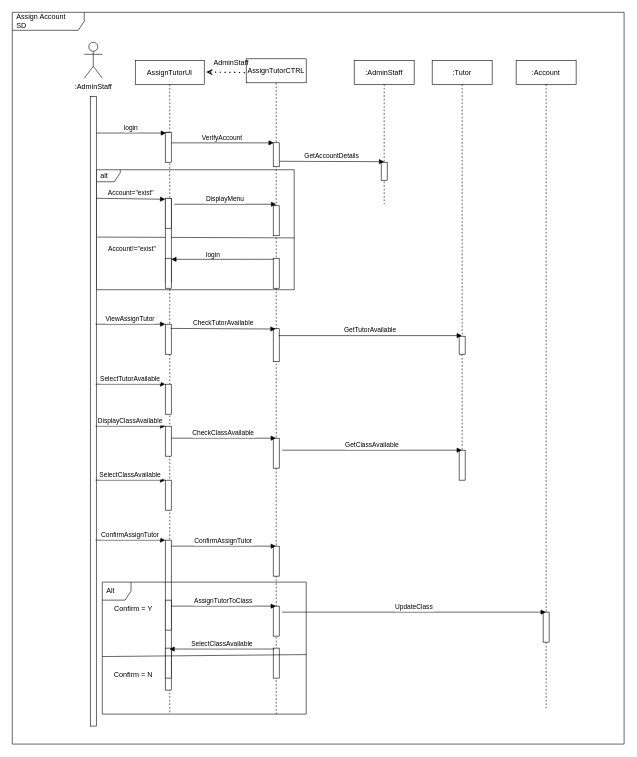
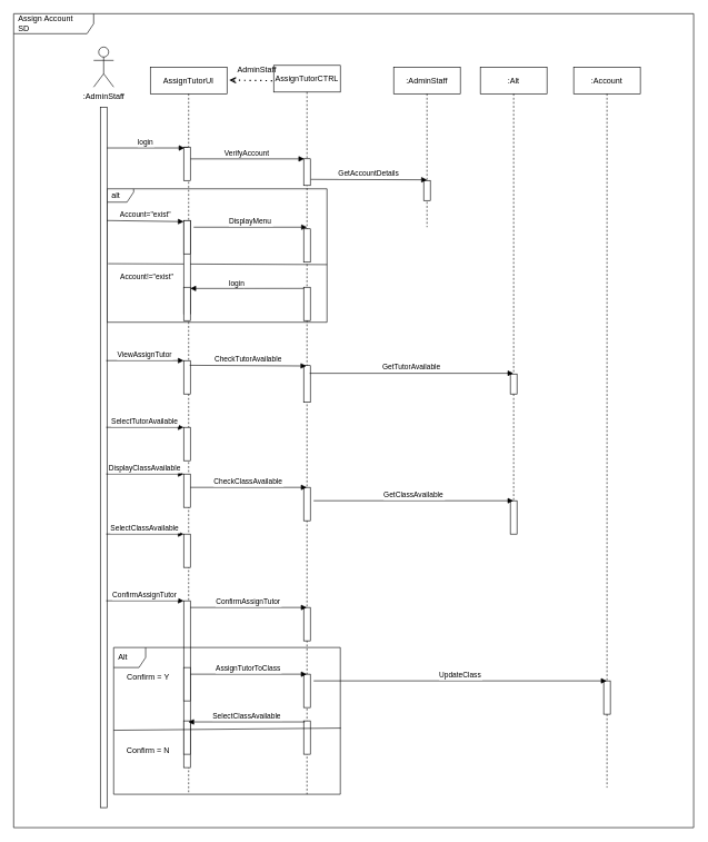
  <mxCell id="0" />
  <mxCell id="1" parent="0" />
  <mxCell id="2" value="AssignTutorCTRL" style="shape=umlLifeline;perimeter=lifelinePerimeter;container=1;collapsible=0;recursiveResize=0;rounded=0;shadow=0;strokeWidth=1;" vertex="1" parent="1"><mxGeometry x="410" y="97.5" width="100" height="1092.5" as="geometry" /></mxCell>
  <mxCell id="3" value="" style="points=[];perimeter=orthogonalPerimeter;rounded=0;shadow=0;strokeWidth=1;" vertex="1" parent="2"><mxGeometry x="45" y="140" width="10" height="40" as="geometry" /></mxCell>
  <mxCell id="4" value="" style="points=[];perimeter=orthogonalPerimeter;rounded=0;shadow=0;strokeWidth=1;" vertex="1" parent="2"><mxGeometry x="45" y="245" width="10" height="50" as="geometry" /></mxCell>
  <mxCell id="5" value="alt" style="shape=umlFrame;whiteSpace=wrap;html=1;width=40;height=20;boundedLbl=1;verticalAlign=middle;align=left;spacingLeft=5;strokeColor=default;gradientColor=none;" vertex="1" parent="2"><mxGeometry x="-250" y="185" width="330" height="200" as="geometry" /></mxCell>
  <mxCell id="6" value="" style="endArrow=none;html=1;rounded=0;entryX=1;entryY=0.568;entryDx=0;entryDy=0;entryPerimeter=0;exitX=0.005;exitY=0.561;exitDx=0;exitDy=0;exitPerimeter=0;" edge="1" parent="2" source="5" target="5"><mxGeometry width="50" height="50" relative="1" as="geometry"><mxPoint x="185" y="205" as="sourcePoint" /><mxPoint x="235" y="155" as="targetPoint" /></mxGeometry></mxCell>
  <mxCell id="7" value="" style="points=[];perimeter=orthogonalPerimeter;rounded=0;shadow=0;strokeWidth=1;" vertex="1" parent="2"><mxGeometry x="45" y="450" width="10" height="55" as="geometry" /></mxCell>
  <mxCell id="8" value="&lt;span style=&quot;font-size: 11px; background-color: rgb(255, 255, 255);&quot;&gt;Account!=&quot;exist&quot;&lt;/span&gt;" style="text;html=1;strokeColor=none;fillColor=none;align=center;verticalAlign=middle;whiteSpace=wrap;rounded=0;" vertex="1" parent="2"><mxGeometry x="-220" y="302.5" width="60" height="30" as="geometry" /></mxCell>
  <mxCell id="9" value="" style="points=[];perimeter=orthogonalPerimeter;rounded=0;shadow=0;strokeWidth=1;" vertex="1" parent="2"><mxGeometry x="45" y="332.5" width="10" height="50" as="geometry" /></mxCell>
  <mxCell id="10" value="" style="points=[];perimeter=orthogonalPerimeter;rounded=0;shadow=0;strokeWidth=1;" vertex="1" parent="2"><mxGeometry x="45" y="632.5" width="10" height="50" as="geometry" /></mxCell>
  <mxCell id="11" value="" style="points=[];perimeter=orthogonalPerimeter;rounded=0;shadow=0;strokeWidth=1;" vertex="1" parent="2"><mxGeometry x="45" y="812.5" width="10" height="50" as="geometry" /></mxCell>
  <mxCell id="12" value="" style="points=[];perimeter=orthogonalPerimeter;rounded=0;shadow=0;strokeWidth=1;" vertex="1" parent="2"><mxGeometry x="45" y="912.5" width="10" height="50" as="geometry" /></mxCell>
  <mxCell id="13" value="" style="points=[];perimeter=orthogonalPerimeter;rounded=0;shadow=0;strokeWidth=1;" vertex="1" parent="2"><mxGeometry x="45" y="982.5" width="10" height="50" as="geometry" /></mxCell>
  <mxCell id="14" value=":AdminStaff" style="shape=umlActor;verticalLabelPosition=bottom;verticalAlign=top;html=1;strokeColor=default;gradientColor=none;" vertex="1" parent="1"><mxGeometry x="140" y="70" width="30" height="60" as="geometry" /></mxCell>
  <mxCell id="15" value="" style="points=[];perimeter=orthogonalPerimeter;rounded=0;shadow=0;strokeWidth=1;" vertex="1" parent="1"><mxGeometry x="150" y="160" width="10" height="1050" as="geometry" /></mxCell>
  <mxCell id="16" value="login" style="verticalAlign=bottom;endArrow=block;shadow=0;strokeWidth=1;entryX=0.124;entryY=0.025;entryDx=0;entryDy=0;entryPerimeter=0;" edge="1" parent="1" source="15" target="35"><mxGeometry relative="1" as="geometry"><mxPoint x="150" y="170" as="sourcePoint" /><mxPoint x="250" y="200" as="targetPoint" /></mxGeometry></mxCell>
  <mxCell id="17" value="AssignTutorUI" style="shape=umlLifeline;perimeter=lifelinePerimeter;container=1;collapsible=0;recursiveResize=0;rounded=0;shadow=0;strokeWidth=1;" vertex="1" parent="1"><mxGeometry x="225" y="100" width="115" height="1090" as="geometry" /></mxCell>
  <mxCell id="18" value="Account=&quot;exist&quot;" style="verticalAlign=bottom;endArrow=block;shadow=0;strokeWidth=1;entryX=0;entryY=0.012;entryDx=0;entryDy=0;entryPerimeter=0;" edge="1" parent="17" target="19"><mxGeometry relative="1" as="geometry"><mxPoint x="-65" y="230" as="sourcePoint" /><mxPoint x="46.24" y="229.17" as="targetPoint" /></mxGeometry></mxCell>
  <mxCell id="19" value="" style="points=[];perimeter=orthogonalPerimeter;rounded=0;shadow=0;strokeWidth=1;" vertex="1" parent="17"><mxGeometry x="50" y="230" width="10" height="140" as="geometry" /></mxCell>
  <mxCell id="20" value="" style="points=[];perimeter=orthogonalPerimeter;rounded=0;shadow=0;strokeWidth=1;" vertex="1" parent="17"><mxGeometry x="50" y="330" width="10" height="50" as="geometry" /></mxCell>
  <mxCell id="21" value="&lt;span style=&quot;font-size: 11px; background-color: rgb(255, 255, 255);&quot;&gt;login&lt;/span&gt;" style="text;html=1;strokeColor=none;fillColor=none;align=center;verticalAlign=middle;whiteSpace=wrap;rounded=0;" vertex="1" parent="17"><mxGeometry x="100" y="310" width="60" height="30" as="geometry" /></mxCell>
  <mxCell id="22" value="" style="points=[];perimeter=orthogonalPerimeter;rounded=0;shadow=0;strokeWidth=1;" vertex="1" parent="17"><mxGeometry x="50" y="230" width="10" height="50" as="geometry" /></mxCell>
  <mxCell id="23" value="" style="points=[];perimeter=orthogonalPerimeter;rounded=0;shadow=0;strokeWidth=1;" vertex="1" parent="17"><mxGeometry x="50" y="440" width="10" height="50" as="geometry" /></mxCell>
  <mxCell id="24" value="" style="points=[];perimeter=orthogonalPerimeter;rounded=0;shadow=0;strokeWidth=1;" vertex="1" parent="17"><mxGeometry x="50" y="610" width="10" height="50" as="geometry" /></mxCell>
  <mxCell id="25" value="DisplayClassAvailable" style="verticalAlign=bottom;endArrow=block;shadow=0;strokeWidth=1;entryX=0.124;entryY=0.025;entryDx=0;entryDy=0;entryPerimeter=0;" edge="1" parent="17"><mxGeometry relative="1" as="geometry"><mxPoint x="-66.24" y="610" as="sourcePoint" /><mxPoint x="50" y="610" as="targetPoint" /></mxGeometry></mxCell>
  <mxCell id="26" value="SelectTutorAvailable" style="verticalAlign=bottom;endArrow=block;shadow=0;strokeWidth=1;entryX=0.124;entryY=0.025;entryDx=0;entryDy=0;entryPerimeter=0;" edge="1" parent="17"><mxGeometry relative="1" as="geometry"><mxPoint x="-66.24" y="540" as="sourcePoint" /><mxPoint x="50" y="540" as="targetPoint" /></mxGeometry></mxCell>
  <mxCell id="27" value="" style="points=[];perimeter=orthogonalPerimeter;rounded=0;shadow=0;strokeWidth=1;" vertex="1" parent="17"><mxGeometry x="50" y="540" width="10" height="50" as="geometry" /></mxCell>
  <mxCell id="28" value="SelectClassAvailable" style="verticalAlign=bottom;endArrow=block;shadow=0;strokeWidth=1;entryX=0.124;entryY=0.025;entryDx=0;entryDy=0;entryPerimeter=0;" edge="1" parent="17"><mxGeometry relative="1" as="geometry"><mxPoint x="-66.24" y="700" as="sourcePoint" /><mxPoint x="50" y="700" as="targetPoint" /></mxGeometry></mxCell>
  <mxCell id="29" value="ConfirmAssignTutor" style="verticalAlign=bottom;endArrow=block;shadow=0;strokeWidth=1;entryX=0.124;entryY=0.025;entryDx=0;entryDy=0;entryPerimeter=0;" edge="1" parent="17"><mxGeometry relative="1" as="geometry"><mxPoint x="-66.24" y="800" as="sourcePoint" /><mxPoint x="50" y="800" as="targetPoint" /></mxGeometry></mxCell>
  <mxCell id="30" value="" style="points=[];perimeter=orthogonalPerimeter;rounded=0;shadow=0;strokeWidth=1;" vertex="1" parent="17"><mxGeometry x="50" y="800" width="10" height="250" as="geometry" /></mxCell>
  <mxCell id="31" value="" style="points=[];perimeter=orthogonalPerimeter;rounded=0;shadow=0;strokeWidth=1;" vertex="1" parent="17"><mxGeometry x="50" y="980" width="10" height="50" as="geometry" /></mxCell>
  <mxCell id="32" value="" style="points=[];perimeter=orthogonalPerimeter;rounded=0;shadow=0;strokeWidth=1;" vertex="1" parent="17"><mxGeometry x="50" y="900" width="10" height="50" as="geometry" /></mxCell>
  <mxCell id="33" value="Confirm = N" style="text;html=1;strokeColor=none;fillColor=none;align=center;verticalAlign=middle;whiteSpace=wrap;rounded=0;" vertex="1" parent="17"><mxGeometry x="-42.62" y="1010" width="80" height="30" as="geometry" /></mxCell>
  <mxCell id="34" value="VerifyAccount" style="verticalAlign=bottom;endArrow=block;shadow=0;strokeWidth=1;entryX=0.09;entryY=0.004;entryDx=0;entryDy=0;entryPerimeter=0;startArrow=none;" edge="1" parent="1" source="35" target="3"><mxGeometry relative="1" as="geometry"><mxPoint x="366.3" y="220" as="sourcePoint" /><mxPoint x="490" y="220" as="targetPoint" /></mxGeometry></mxCell>
  <mxCell id="35" value="" style="points=[];perimeter=orthogonalPerimeter;rounded=0;shadow=0;strokeWidth=1;" vertex="1" parent="1"><mxGeometry x="275" y="220" width="10" height="50" as="geometry" /></mxCell>
  <mxCell id="36" value="" style="verticalAlign=bottom;endArrow=none;shadow=0;strokeWidth=1;entryX=0.09;entryY=0.004;entryDx=0;entryDy=0;entryPerimeter=0;" edge="1" parent="1" source="17" target="35"><mxGeometry relative="1" as="geometry"><mxPoint x="279.81" y="240.96" as="sourcePoint" /><mxPoint x="405.9" y="240.96" as="targetPoint" /></mxGeometry></mxCell>
  <mxCell id="37" value="Assign Account&lt;br&gt;SD" style="shape=umlFrame;whiteSpace=wrap;html=1;width=120;height=30;boundedLbl=1;verticalAlign=middle;align=left;spacingLeft=5;" vertex="1" parent="1"><mxGeometry x="20" y="20" width="1020" height="1220" as="geometry" /></mxCell>
  <mxCell id="38" value="" style="endArrow=open;dashed=1;html=1;dashPattern=1 3;strokeWidth=2;rounded=0;endFill=0;exitX=-0.022;exitY=0.021;exitDx=0;exitDy=0;exitPerimeter=0;entryX=1.029;entryY=0.018;entryDx=0;entryDy=0;entryPerimeter=0;" edge="1" parent="1" source="2" target="17"><mxGeometry width="50" height="50" relative="1" as="geometry"><mxPoint x="390" y="110" as="sourcePoint" /><mxPoint x="440" y="60" as="targetPoint" /></mxGeometry></mxCell>
  <mxCell id="39" value="AdminStaff" style="text;html=1;strokeColor=none;fillColor=none;align=center;verticalAlign=middle;whiteSpace=wrap;rounded=0;" vertex="1" parent="1"><mxGeometry x="330" y="100" width="110" height="10" as="geometry" /></mxCell>
  <mxCell id="40" value=":AdminStaff" style="shape=umlLifeline;perimeter=lifelinePerimeter;container=1;collapsible=0;recursiveResize=0;rounded=0;shadow=0;strokeWidth=1;" vertex="1" parent="1"><mxGeometry x="590" y="100" width="100" height="240" as="geometry" /></mxCell>
  <mxCell id="41" value="" style="points=[];perimeter=orthogonalPerimeter;rounded=0;shadow=0;strokeWidth=1;" vertex="1" parent="40"><mxGeometry x="45" y="170" width="10" height="30" as="geometry" /></mxCell>
  <mxCell id="42" value="GetAccountDetails" style="verticalAlign=bottom;endArrow=block;shadow=0;strokeWidth=1;startArrow=none;exitX=1.083;exitY=0.771;exitDx=0;exitDy=0;exitPerimeter=0;" edge="1" parent="40" source="3"><mxGeometry relative="1" as="geometry"><mxPoint x="-120" y="169" as="sourcePoint" /><mxPoint x="50" y="169" as="targetPoint" /></mxGeometry></mxCell>
  <mxCell id="43" value="DisplayMenu" style="verticalAlign=bottom;endArrow=block;shadow=0;strokeWidth=1;" edge="1" parent="1"><mxGeometry relative="1" as="geometry"><mxPoint x="290" y="340" as="sourcePoint" /><mxPoint x="460" y="340" as="targetPoint" /></mxGeometry></mxCell>
  <mxCell id="44" value="ViewAssignTutor" style="verticalAlign=bottom;endArrow=block;shadow=0;strokeWidth=1;entryX=0.124;entryY=0.025;entryDx=0;entryDy=0;entryPerimeter=0;" edge="1" parent="1"><mxGeometry relative="1" as="geometry"><mxPoint x="158.76" y="540" as="sourcePoint" /><mxPoint x="275" y="540" as="targetPoint" /></mxGeometry></mxCell>
  <mxCell id="45" value="CheckTutorAvailable" style="verticalAlign=bottom;endArrow=block;shadow=0;strokeWidth=1;entryX=0.4;entryY=0.009;entryDx=0;entryDy=0;entryPerimeter=0;exitX=0.9;exitY=0.14;exitDx=0;exitDy=0;exitPerimeter=0;" edge="1" parent="1" source="23" target="7"><mxGeometry relative="1" as="geometry"><mxPoint x="285" y="554.58" as="sourcePoint" /><mxPoint x="401.24" y="554.58" as="targetPoint" /></mxGeometry></mxCell>
- <mxCell id="46" value=":Tutor" style="shape=umlLifeline;perimeter=lifelinePerimeter;container=1;collapsible=0;recursiveResize=0;rounded=0;shadow=0;strokeWidth=1;" vertex="1" parent="1"><mxGeometry x="720" y="100" width="100" height="700" as="geometry" /></mxCell>
+ <mxCell id="46" value=":Alt" style="shape=umlLifeline;perimeter=lifelinePerimeter;container=1;collapsible=0;recursiveResize=0;rounded=0;shadow=0;strokeWidth=1;" vertex="1" parent="1"><mxGeometry x="720" y="100" width="100" height="700" as="geometry" /></mxCell>
  <mxCell id="47" value="" style="points=[];perimeter=orthogonalPerimeter;rounded=0;shadow=0;strokeWidth=1;" vertex="1" parent="46"><mxGeometry x="45" y="460" width="10" height="30" as="geometry" /></mxCell>
  <mxCell id="48" value="" style="points=[];perimeter=orthogonalPerimeter;rounded=0;shadow=0;strokeWidth=1;" vertex="1" parent="46"><mxGeometry x="45" y="650" width="10" height="50" as="geometry" /></mxCell>
  <mxCell id="49" value="GetTutorAvailable" style="verticalAlign=bottom;endArrow=block;shadow=0;strokeWidth=1;exitX=0.9;exitY=0.209;exitDx=0;exitDy=0;exitPerimeter=0;" edge="1" parent="1" source="7" target="46"><mxGeometry relative="1" as="geometry"><mxPoint x="470" y="560" as="sourcePoint" /><mxPoint x="645" y="560.995" as="targetPoint" /></mxGeometry></mxCell>
  <mxCell id="50" style="edgeStyle=orthogonalEdgeStyle;rounded=0;orthogonalLoop=1;jettySize=auto;html=1;entryX=0.038;entryY=0.035;entryDx=0;entryDy=0;entryPerimeter=0;endArrow=none;endFill=0;startArrow=block;startFill=1;" edge="1" parent="1" source="20" target="9"><mxGeometry relative="1" as="geometry"><Array as="points"><mxPoint x="365" y="432" /></Array></mxGeometry></mxCell>
  <mxCell id="51" value="CheckClassAvailable" style="verticalAlign=bottom;endArrow=block;shadow=0;strokeWidth=1;" edge="1" parent="1"><mxGeometry relative="1" as="geometry"><mxPoint x="285" y="730" as="sourcePoint" /><mxPoint x="459.5" y="730" as="targetPoint" /></mxGeometry></mxCell>
  <mxCell id="52" value="GetClassAvailable" style="verticalAlign=bottom;endArrow=block;shadow=0;strokeWidth=1;" edge="1" parent="1"><mxGeometry relative="1" as="geometry"><mxPoint x="470" y="750" as="sourcePoint" /><mxPoint x="769.5" y="750" as="targetPoint" /></mxGeometry></mxCell>
  <mxCell id="53" value="" style="points=[];perimeter=orthogonalPerimeter;rounded=0;shadow=0;strokeWidth=1;" vertex="1" parent="1"><mxGeometry x="275" y="800" width="10" height="50" as="geometry" /></mxCell>
  <mxCell id="54" value="ConfirmAssignTutor" style="verticalAlign=bottom;endArrow=block;shadow=0;strokeWidth=1;" edge="1" parent="1" target="2"><mxGeometry relative="1" as="geometry"><mxPoint x="285" y="910" as="sourcePoint" /><mxPoint x="401.24" y="910" as="targetPoint" /></mxGeometry></mxCell>
  <mxCell id="55" value="AssignTutorToClass" style="verticalAlign=bottom;endArrow=block;shadow=0;strokeWidth=1;" edge="1" parent="1"><mxGeometry relative="1" as="geometry"><mxPoint x="285" y="1010" as="sourcePoint" /><mxPoint x="459.5" y="1010" as="targetPoint" /></mxGeometry></mxCell>
  <mxCell id="56" value="Confirm = Y" style="text;html=1;strokeColor=none;fillColor=none;align=center;verticalAlign=middle;whiteSpace=wrap;rounded=0;" vertex="1" parent="1"><mxGeometry x="182.38" y="1000" width="80" height="30" as="geometry" /></mxCell>
  <mxCell id="57" value=":Account" style="shape=umlLifeline;perimeter=lifelinePerimeter;container=1;collapsible=0;recursiveResize=0;rounded=0;shadow=0;strokeWidth=1;" vertex="1" parent="1"><mxGeometry x="860" y="100" width="100" height="1080" as="geometry" /></mxCell>
  <mxCell id="58" value="" style="points=[];perimeter=orthogonalPerimeter;rounded=0;shadow=0;strokeWidth=1;" vertex="1" parent="57"><mxGeometry x="45" y="920" width="10" height="50" as="geometry" /></mxCell>
  <mxCell id="59" value="UpdateClass" style="verticalAlign=bottom;endArrow=block;shadow=0;strokeWidth=1;" edge="1" parent="1" target="57"><mxGeometry relative="1" as="geometry"><mxPoint x="470" y="1020" as="sourcePoint" /><mxPoint x="769.5" y="1020" as="targetPoint" /></mxGeometry></mxCell>
  <mxCell id="60" value="Alt" style="shape=umlFrame;whiteSpace=wrap;html=1;width=48;height=30;boundedLbl=1;verticalAlign=middle;align=left;spacingLeft=5;" vertex="1" parent="1"><mxGeometry x="170" y="970" width="340" height="220" as="geometry" /></mxCell>
  <mxCell id="61" value="" style="endArrow=none;html=1;rounded=0;entryX=1.002;entryY=0.549;entryDx=0;entryDy=0;entryPerimeter=0;exitX=0;exitY=0.564;exitDx=0;exitDy=0;exitPerimeter=0;" edge="1" parent="1" source="60" target="60"><mxGeometry width="50" height="50" relative="1" as="geometry"><mxPoint x="45" y="871" as="sourcePoint" /><mxPoint x="117.38" y="840" as="targetPoint" /><Array as="points" /></mxGeometry></mxCell>
  <mxCell id="62" value="SelectClassAvailable" style="verticalAlign=bottom;endArrow=block;shadow=0;strokeWidth=1;exitX=0.187;exitY=0.031;exitDx=0;exitDy=0;exitPerimeter=0;" edge="1" parent="1" source="13" target="17"><mxGeometry relative="1" as="geometry"><mxPoint x="280.5" y="1080" as="sourcePoint" /><mxPoint x="455" y="1080" as="targetPoint" /></mxGeometry></mxCell>
